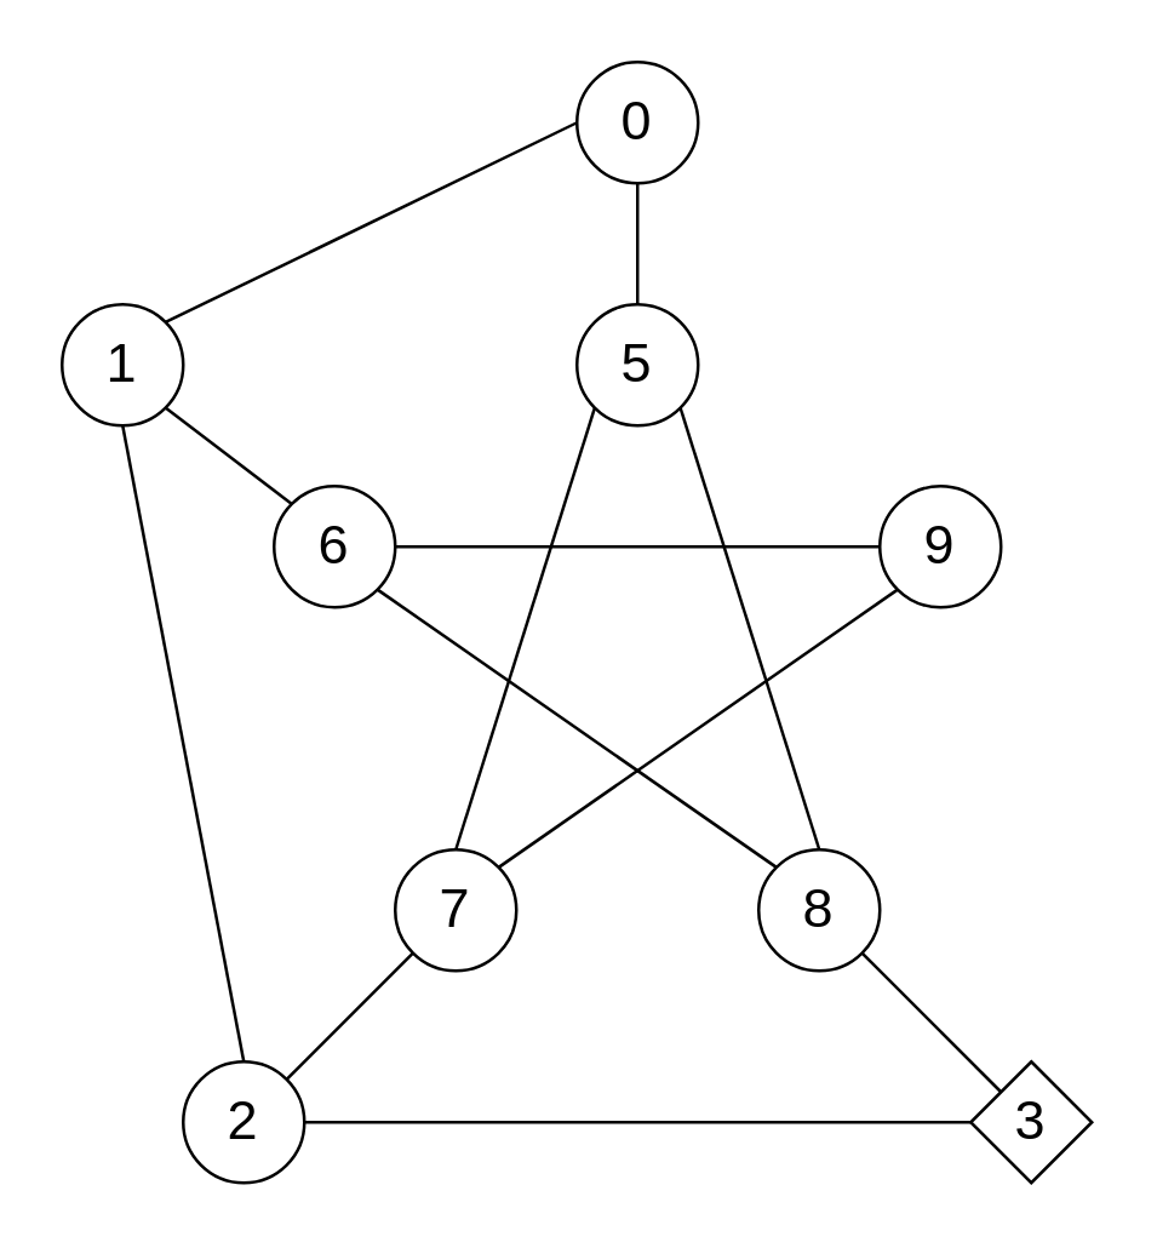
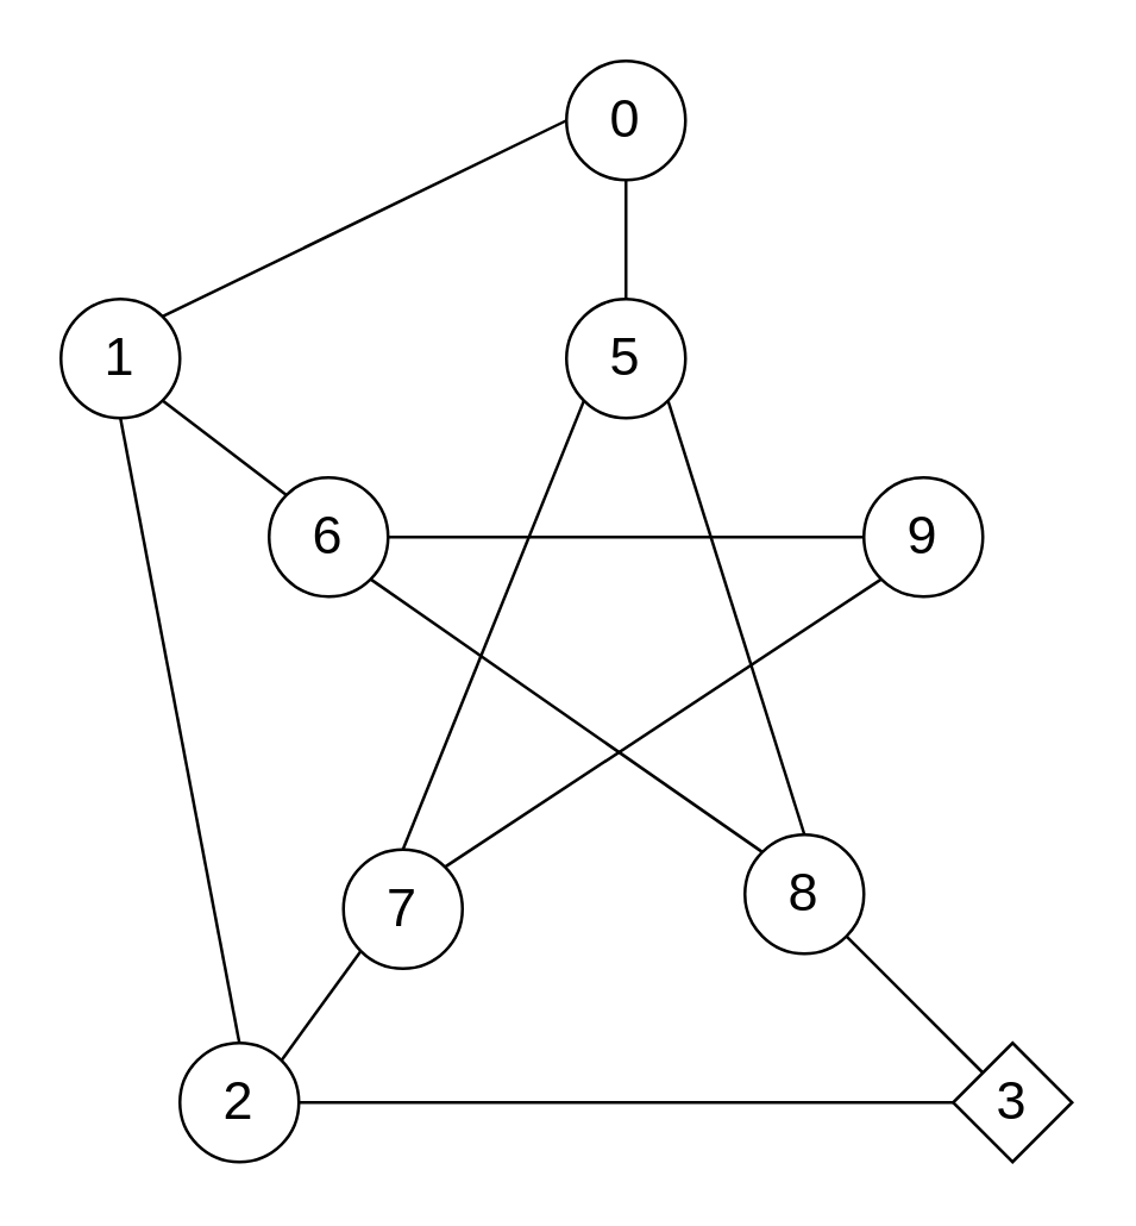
  <mxCell id="0" />
  <mxCell id="1" parent="0" />
  <mxCell id="2" value="&lt;font style=&quot;font-size: 18px&quot;&gt;1&lt;/font&gt;" style="ellipse;whiteSpace=wrap;html=1;aspect=fixed;" vertex="1" parent="1"><mxGeometry x="20" y="100" width="40" height="40" as="geometry" /></mxCell>
  <mxCell id="3" value="&lt;font style=&quot;font-size: 18px&quot;&gt;0&lt;/font&gt;" style="ellipse;whiteSpace=wrap;html=1;aspect=fixed;" vertex="1" parent="1"><mxGeometry x="190" y="20" width="40" height="40" as="geometry" /></mxCell>
  <mxCell id="4" value="&lt;font style=&quot;font-size: 18px&quot;&gt;8&lt;/font&gt;" style="ellipse;whiteSpace=wrap;html=1;aspect=fixed;" vertex="1" parent="1"><mxGeometry x="250" y="280" width="40" height="40" as="geometry" /></mxCell>
  <mxCell id="5" value="&lt;font style=&quot;font-size: 18px&quot;&gt;2&lt;/font&gt;" style="ellipse;whiteSpace=wrap;html=1;aspect=fixed;" vertex="1" parent="1"><mxGeometry x="60" y="350" width="40" height="40" as="geometry" /></mxCell>
  <mxCell id="6" value="&lt;font style=&quot;font-size: 18px&quot;&gt;5&lt;/font&gt;" style="ellipse;whiteSpace=wrap;html=1;aspect=fixed;" vertex="1" parent="1"><mxGeometry x="190" y="100" width="40" height="40" as="geometry" /></mxCell>
- <mxCell id="7" value="&lt;font style=&quot;font-size: 18px&quot;&gt;7&lt;/font&gt;" style="ellipse;whiteSpace=wrap;html=1;aspect=fixed;" vertex="1" parent="1"><mxGeometry x="130" y="280" width="40" height="40" as="geometry" /></mxCell>
+ <mxCell id="7" value="&lt;font style=&quot;font-size: 18px&quot;&gt;7&lt;/font&gt;" style="ellipse;whiteSpace=wrap;html=1;aspect=fixed;" vertex="1" parent="1"><mxGeometry x="115" y="285" width="40" height="40" as="geometry" /></mxCell>
  <mxCell id="8" value="&lt;font style=&quot;font-size: 18px&quot;&gt;9&lt;/font&gt;" style="ellipse;whiteSpace=wrap;html=1;aspect=fixed;" vertex="1" parent="1"><mxGeometry x="290" y="160" width="40" height="40" as="geometry" /></mxCell>
  <mxCell id="9" value="&lt;font style=&quot;font-size: 18px&quot;&gt;6&lt;/font&gt;" style="ellipse;whiteSpace=wrap;html=1;aspect=fixed;" vertex="1" parent="1"><mxGeometry x="90" y="160" width="40" height="40" as="geometry" /></mxCell>
  <mxCell id="10" value="&lt;font style=&quot;font-size: 18px&quot;&gt;3&lt;/font&gt;" style="rhombus;whiteSpace=wrap;html=1;aspect=fixed;" vertex="1" parent="1"><mxGeometry x="320" y="350" width="40" height="40" as="geometry" /></mxCell>
  <mxCell id="11" value="" style="endArrow=none;html=1;entryX=0;entryY=1;entryDx=0;entryDy=0;exitX=0.5;exitY=0;exitDx=0;exitDy=0;" edge="1" parent="1" source="7" target="6"><mxGeometry width="50" height="50" relative="1" as="geometry"><mxPoint x="10" y="470" as="sourcePoint" /><mxPoint x="60" y="420" as="targetPoint" /></mxGeometry></mxCell>
  <mxCell id="12" value="" style="endArrow=none;html=1;entryX=1;entryY=1;entryDx=0;entryDy=0;exitX=0.5;exitY=0;exitDx=0;exitDy=0;" edge="1" parent="1" source="4" target="6"><mxGeometry width="50" height="50" relative="1" as="geometry"><mxPoint x="160" y="290" as="sourcePoint" /><mxPoint x="205.858" y="124.142" as="targetPoint" /></mxGeometry></mxCell>
  <mxCell id="13" value="" style="endArrow=none;html=1;entryX=0;entryY=0.5;entryDx=0;entryDy=0;exitX=1;exitY=0.5;exitDx=0;exitDy=0;" edge="1" parent="1" source="9" target="8"><mxGeometry width="50" height="50" relative="1" as="geometry"><mxPoint x="160" y="290" as="sourcePoint" /><mxPoint x="205.858" y="124.142" as="targetPoint" /></mxGeometry></mxCell>
  <mxCell id="14" value="" style="endArrow=none;html=1;entryX=1;entryY=1;entryDx=0;entryDy=0;exitX=0;exitY=0;exitDx=0;exitDy=0;" edge="1" parent="1" source="4" target="9"><mxGeometry width="50" height="50" relative="1" as="geometry"><mxPoint x="170" y="300" as="sourcePoint" /><mxPoint x="215.858" y="134.142" as="targetPoint" /></mxGeometry></mxCell>
  <mxCell id="15" value="" style="endArrow=none;html=1;entryX=0;entryY=1;entryDx=0;entryDy=0;exitX=1;exitY=0;exitDx=0;exitDy=0;" edge="1" parent="1" source="7" target="8"><mxGeometry width="50" height="50" relative="1" as="geometry"><mxPoint x="265.858" y="295.858" as="sourcePoint" /><mxPoint x="134.142" y="204.142" as="targetPoint" /></mxGeometry></mxCell>
  <mxCell id="16" value="" style="endArrow=none;html=1;entryX=0.5;entryY=1;entryDx=0;entryDy=0;" edge="1" parent="1" source="6" target="3"><mxGeometry width="50" height="50" relative="1" as="geometry"><mxPoint x="10" y="470" as="sourcePoint" /><mxPoint x="60" y="420" as="targetPoint" /></mxGeometry></mxCell>
  <mxCell id="17" value="" style="endArrow=none;html=1;entryX=1;entryY=1;entryDx=0;entryDy=0;exitX=0;exitY=0;exitDx=0;exitDy=0;" edge="1" parent="1" source="9" target="2"><mxGeometry width="50" height="50" relative="1" as="geometry"><mxPoint x="80" y="160" as="sourcePoint" /><mxPoint x="80" y="120" as="targetPoint" /></mxGeometry></mxCell>
  <mxCell id="18" value="" style="endArrow=none;html=1;entryX=1;entryY=0;entryDx=0;entryDy=0;exitX=0;exitY=1;exitDx=0;exitDy=0;" edge="1" parent="1" source="7" target="5"><mxGeometry width="50" height="50" relative="1" as="geometry"><mxPoint x="105.858" y="175.858" as="sourcePoint" /><mxPoint x="64.142" y="144.142" as="targetPoint" /></mxGeometry></mxCell>
  <mxCell id="19" value="" style="endArrow=none;html=1;entryX=0;entryY=0;entryDx=0;entryDy=0;exitX=1;exitY=1;exitDx=0;exitDy=0;" edge="1" parent="1" source="4" target="10"><mxGeometry width="50" height="50" relative="1" as="geometry"><mxPoint x="115.858" y="185.858" as="sourcePoint" /><mxPoint x="74.142" y="154.142" as="targetPoint" /></mxGeometry></mxCell>
  <mxCell id="20" value="" style="endArrow=none;html=1;entryX=0;entryY=0.5;entryDx=0;entryDy=0;exitX=1;exitY=0;exitDx=0;exitDy=0;" edge="1" parent="1" source="2" target="3"><mxGeometry width="50" height="50" relative="1" as="geometry"><mxPoint x="90" y="110" as="sourcePoint" /><mxPoint x="140" y="60" as="targetPoint" /></mxGeometry></mxCell>
  <mxCell id="21" value="" style="endArrow=none;html=1;entryX=0.5;entryY=0;entryDx=0;entryDy=0;exitX=0.5;exitY=1;exitDx=0;exitDy=0;" edge="1" parent="1" source="2" target="5"><mxGeometry width="50" height="50" relative="1" as="geometry"><mxPoint x="64.142" y="115.858" as="sourcePoint" /><mxPoint x="200" y="50" as="targetPoint" /></mxGeometry></mxCell>
  <mxCell id="22" value="" style="endArrow=none;html=1;entryX=0;entryY=0.5;entryDx=0;entryDy=0;exitX=1;exitY=0.5;exitDx=0;exitDy=0;" edge="1" parent="1" source="5" target="10"><mxGeometry width="50" height="50" relative="1" as="geometry"><mxPoint x="74.142" y="125.858" as="sourcePoint" /><mxPoint x="210" y="60" as="targetPoint" /></mxGeometry></mxCell>
